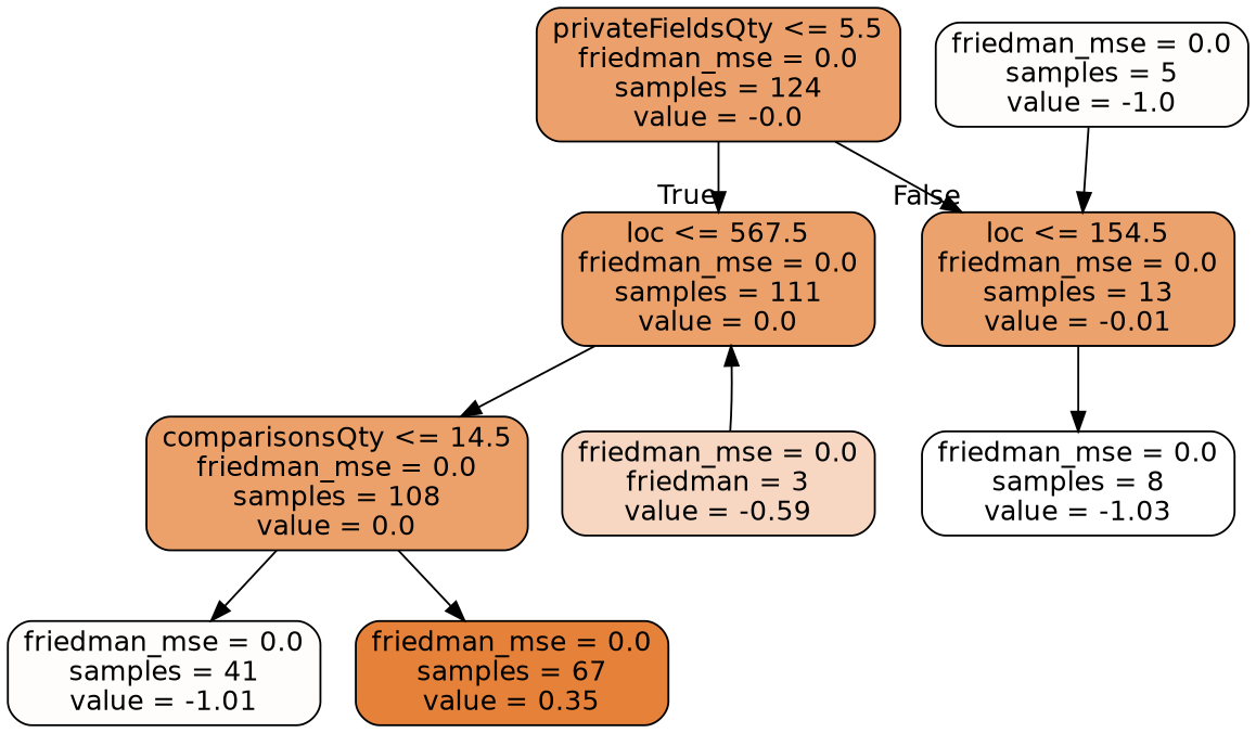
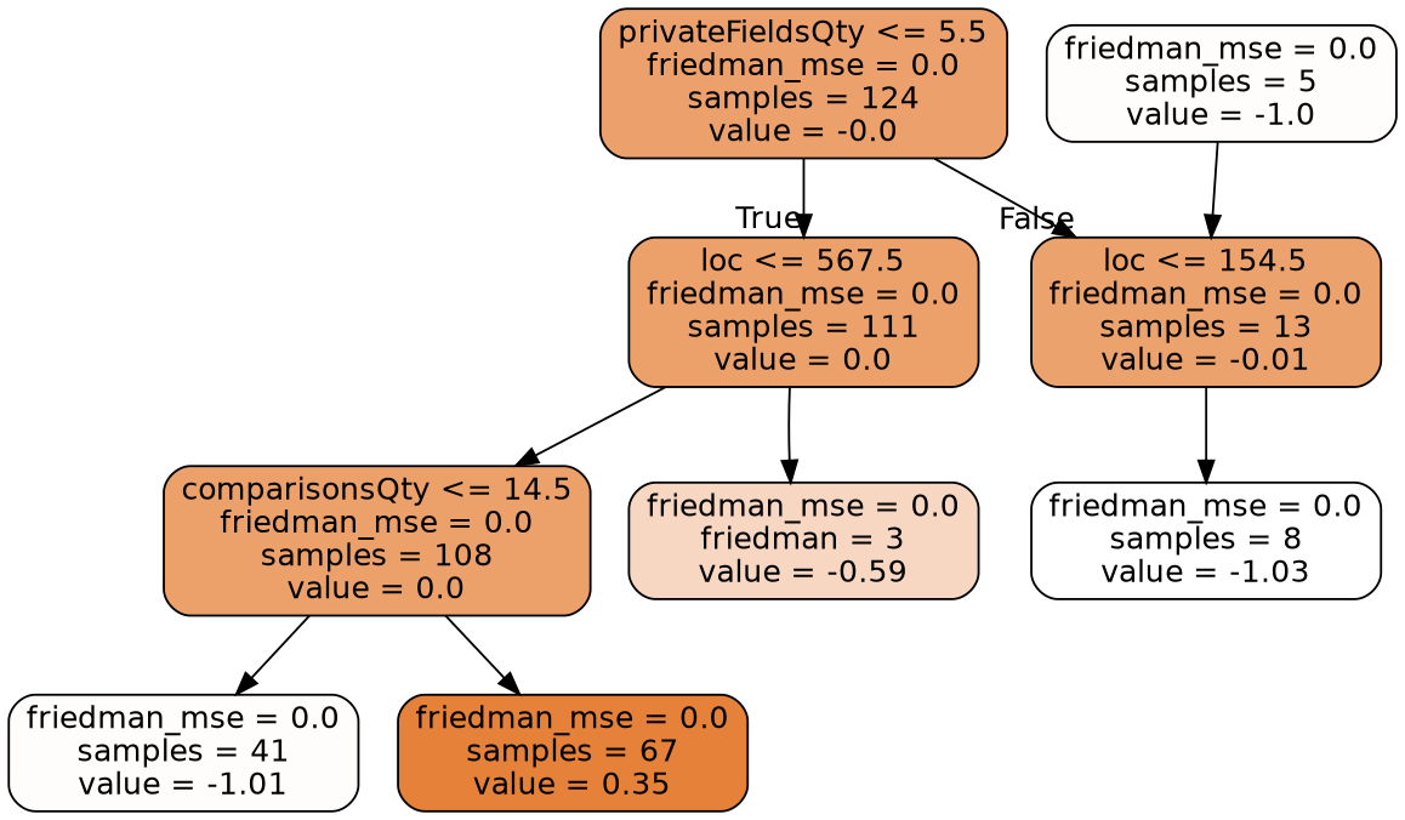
  digraph {
    node [color=black fillcolor="#eca16b" fontname=helvetica shape=box style="filled, rounded"]
    edge [fontname=helvetica]
    n1 [fillcolor="#eca16c" label="privateFieldsQty <= 5.5\nfriedman_mse = 0.0\nsamples = 124\nvalue = -0.0"]
    n2 [label="loc <= 567.5\nfriedman_mse = 0.0\nsamples = 111\nvalue = 0.0"]
    n3 [fillcolor="#eca26d" label="loc <= 154.5\nfriedman_mse = 0.0\nsamples = 13\nvalue = -0.01"]
    n4 [label="comparisonsQty <= 14.5\nfriedman_mse = 0.0\nsamples = 108\nvalue = 0.0"]
    n5 [fillcolor="#f7d7c1" label="friedman_mse = 0.0\nfriedman = 3\nvalue = -0.59"]
    n6 [fillcolor="#ffffff" label="friedman_mse = 0.0\nsamples = 8\nvalue = -1.03"]
    n7 [fillcolor="#fffdfc" label="friedman_mse = 0.0\nsamples = 41\nvalue = -1.01"]
    n8 [fillcolor="#e58139" label="friedman_mse = 0.0\nsamples = 67\nvalue = 0.35"]
    n9 [fillcolor="#fffdfc" label="friedman_mse = 0.0\nsamples = 5\nvalue = -1.0"]
    n1 -> n2 [headlabel=True labelangle=45 labeldistance=2.5]
    n1 -> n3 [headlabel=False labelangle=-45 labeldistance=2.5]
    n2 -> n4
-   n5 -> n2
+   n2 -> n5
    n3 -> n6
    n4 -> n7
    n4 -> n8
    n9 -> n3
  }
